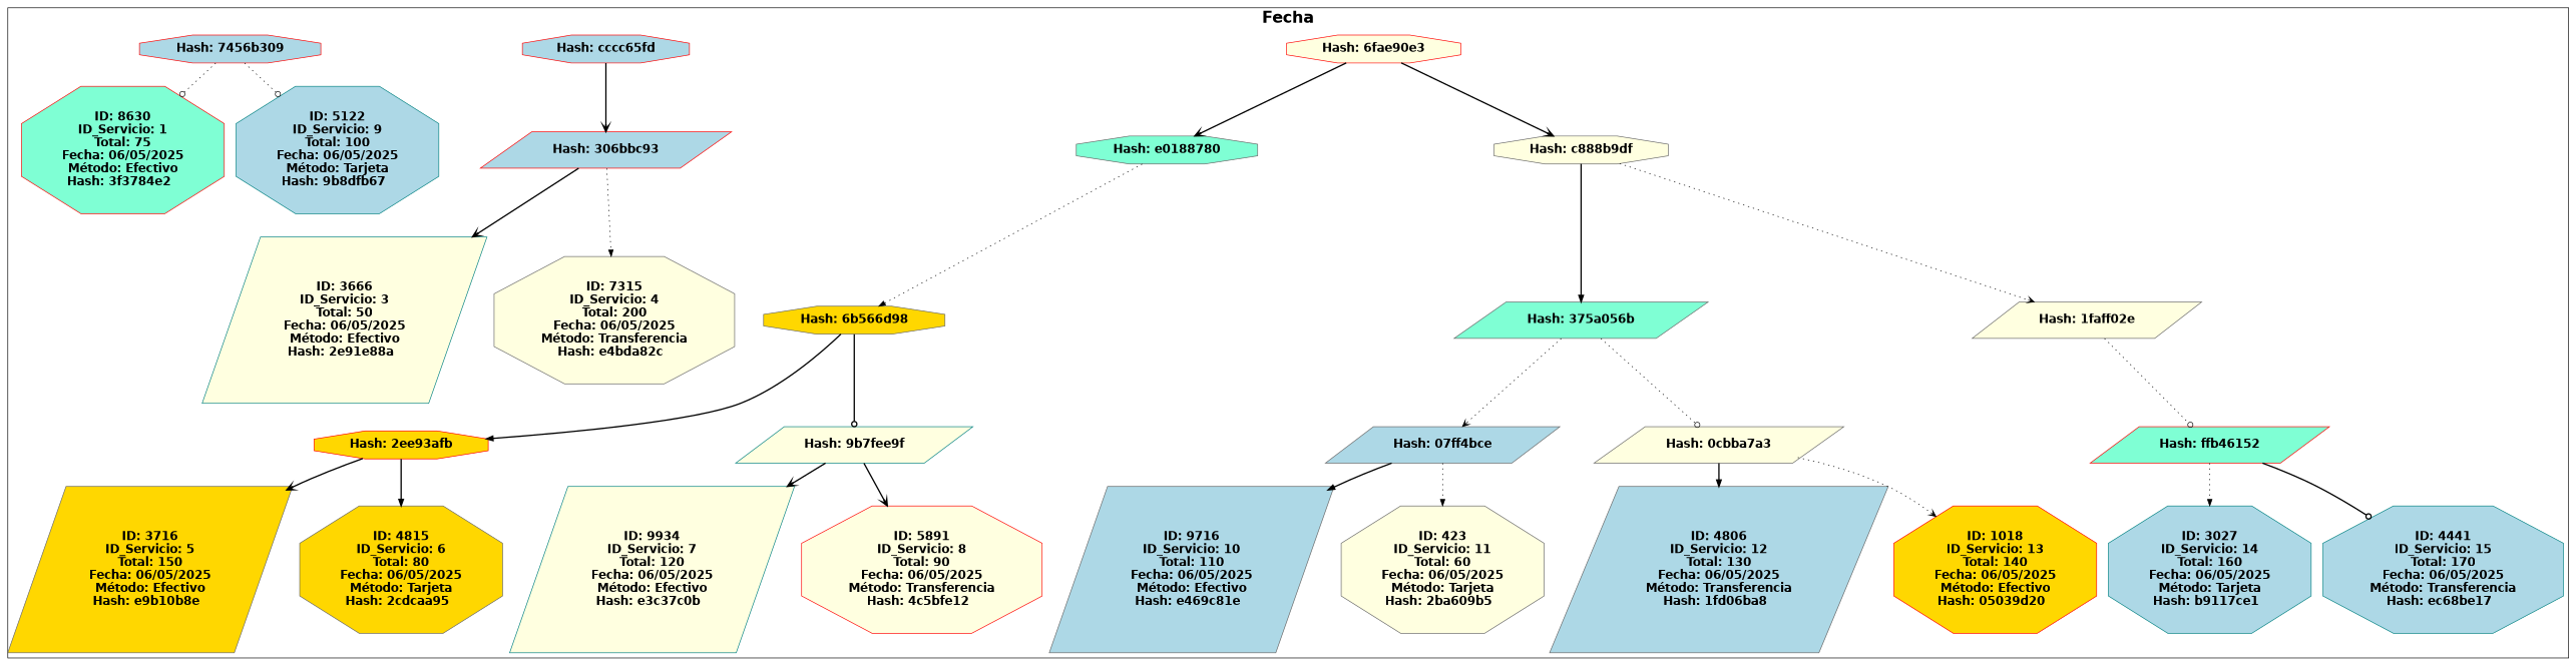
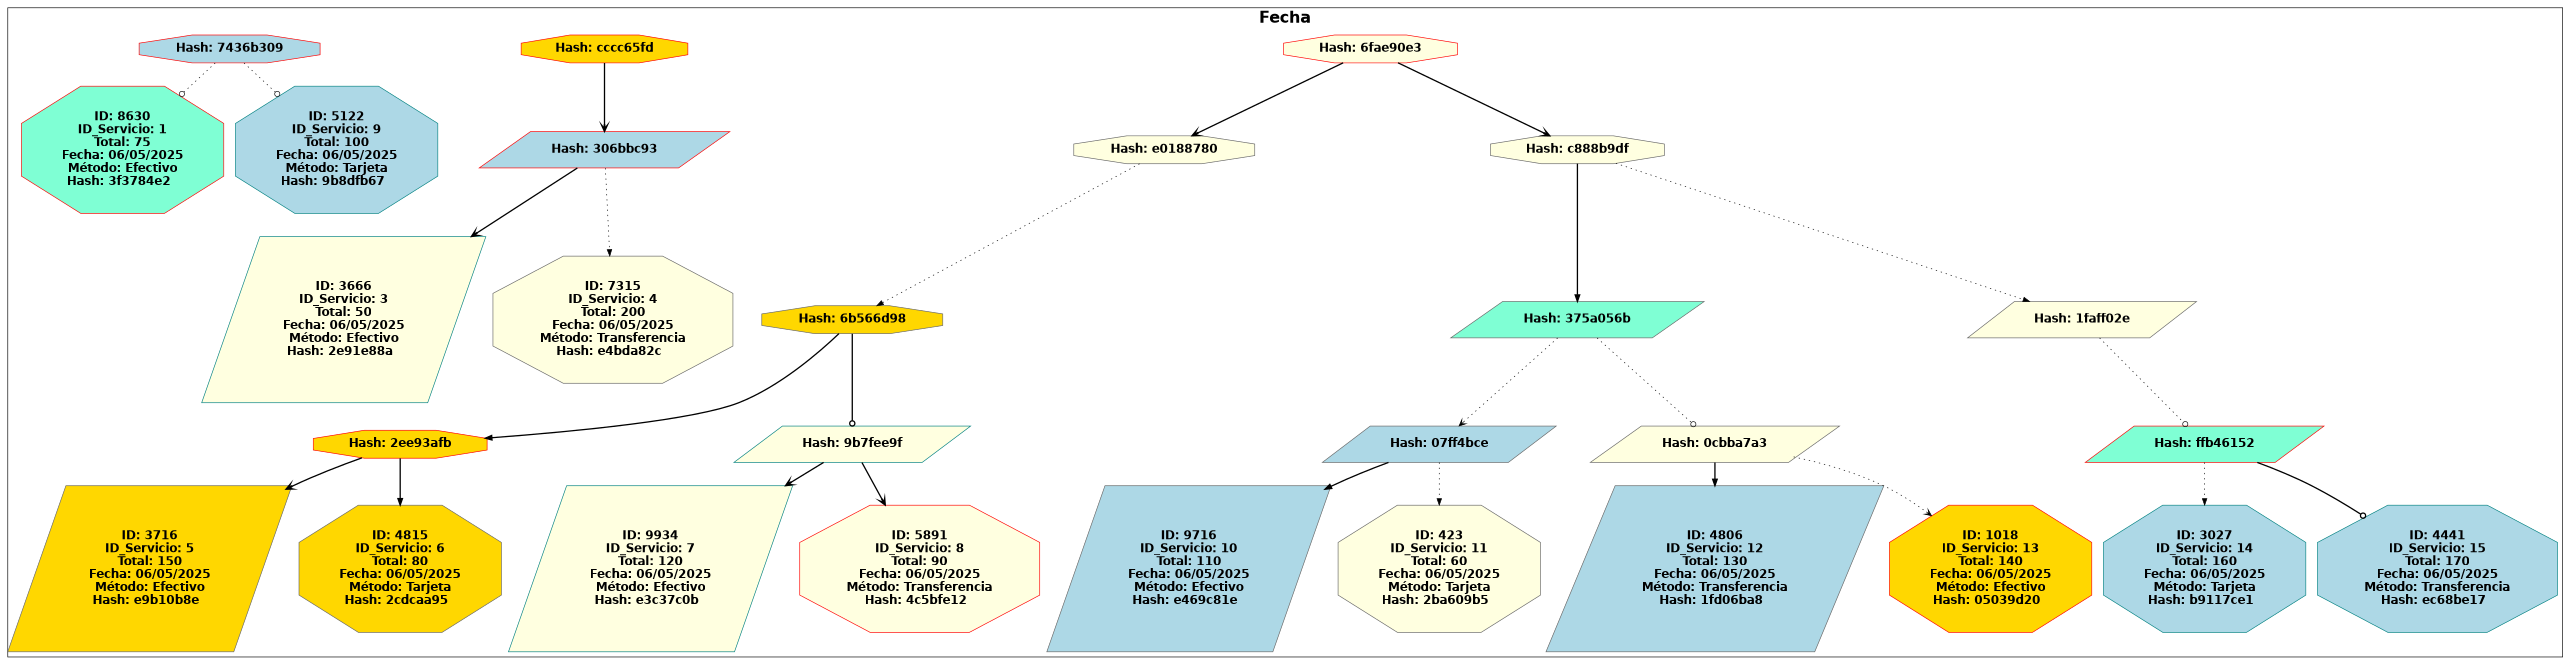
  digraph {
    rankdir=TB
    node [color=gray40 fillcolor=lightyellow fontname="Helvetica-Bold" fontsize=18 shape=octagon style=filled]
    edge [arrowhead=normal style=bold]
    n1 [color=red label="Hash: 6fae90e3"]
-   n2 [fillcolor=aquamarine label="Hash: e0188780"]
+   n2 [label="Hash: e0188780"]
    n3 [label="Hash: c888b9df"]
-   n4 [color=red fillcolor=lightblue label="Hash: cccc65fd"]
+   n4 [color=red fillcolor=gold label="Hash: cccc65fd"]
    n5 [fillcolor=gold label="Hash: 6b566d98"]
-   n6 [color=red fillcolor=lightblue label="Hash: 7456b309"]
+   n6 [color=red fillcolor=lightblue label="Hash: 7436b309"]
    n7 [color=red fillcolor=lightblue label="Hash: 306bbc93" shape=parallelogram]
    n8 [color=red fillcolor=aquamarine label="ID: 8630\nID_Servicio: 1\nTotal: 75\nFecha: 06/05/2025\nMétodo: Efectivo\nHash: 3f3784e2  "]
    n9 [color=teal fillcolor=lightblue label="ID: 5122\nID_Servicio: 9\nTotal: 100\nFecha: 06/05/2025\nMétodo: Tarjeta\nHash: 9b8dfb67  "]
    n10 [color=teal label="ID: 3666\nID_Servicio: 3\nTotal: 50\nFecha: 06/05/2025\nMétodo: Efectivo\nHash: 2e91e88a  " shape=parallelogram]
    n11 [label="ID: 7315\nID_Servicio: 4\nTotal: 200\nFecha: 06/05/2025\nMétodo: Transferencia\nHash: e4bda82c  "]
    n12 [color=red fillcolor=gold label="Hash: 2ee93afb"]
    n13 [color=teal label="Hash: 9b7fee9f" shape=parallelogram]
    n14 [fillcolor=gold label="ID: 3716\nID_Servicio: 5\nTotal: 150\nFecha: 06/05/2025\nMétodo: Efectivo\nHash: e9b10b8e  " shape=parallelogram]
    n15 [fillcolor=gold label="ID: 4815\nID_Servicio: 6\nTotal: 80\nFecha: 06/05/2025\nMétodo: Tarjeta\nHash: 2cdcaa95  "]
    n16 [color=teal label="ID: 9934\nID_Servicio: 7\nTotal: 120\nFecha: 06/05/2025\nMétodo: Efectivo\nHash: e3c37c0b  " shape=parallelogram]
    n17 [color=red label="ID: 5891\nID_Servicio: 8\nTotal: 90\nFecha: 06/05/2025\nMétodo: Transferencia\nHash: 4c5bfe12  "]
    n18 [fillcolor=aquamarine label="Hash: 375a056b" shape=parallelogram]
    n19 [label="Hash: 1faff02e" shape=parallelogram]
    n20 [fillcolor=lightblue label="Hash: 07ff4bce" shape=parallelogram]
    n21 [label="Hash: 0cbba7a3" shape=parallelogram]
    n22 [fillcolor=lightblue label="ID: 9716\nID_Servicio: 10\nTotal: 110\nFecha: 06/05/2025\nMétodo: Efectivo\nHash: e469c81e  " shape=parallelogram]
    n23 [label="ID: 423\nID_Servicio: 11\nTotal: 60\nFecha: 06/05/2025\nMétodo: Tarjeta\nHash: 2ba609b5  "]
    n24 [fillcolor=lightblue label="ID: 4806\nID_Servicio: 12\nTotal: 130\nFecha: 06/05/2025\nMétodo: Transferencia\nHash: 1fd06ba8  " shape=parallelogram]
    n25 [color=red fillcolor=gold label="ID: 1018\nID_Servicio: 13\nTotal: 140\nFecha: 06/05/2025\nMétodo: Efectivo\nHash: 05039d20  "]
    n26 [color=red fillcolor=aquamarine label="Hash: ffb46152" shape=parallelogram]
    n27 [color=teal fillcolor=lightblue label="ID: 3027\nID_Servicio: 14\nTotal: 160\nFecha: 06/05/2025\nMétodo: Tarjeta\nHash: b9117ce1  "]
    n28 [color=teal fillcolor=lightblue label="ID: 4441\nID_Servicio: 15\nTotal: 170\nFecha: 06/05/2025\nMétodo: Transferencia\nHash: ec68be17  "]
    subgraph cluster_1 {
      fontname="Helvetica-Bold"
      fontsize=24
      label=Fecha
      labelloc=t
      n1
      n2
      n3
      n4
      n5
      n6
      n7
      n8
      n9
      n10
      n11
      n12
      n13
      n14
      n15
      n16
      n17
      n18
      n19
      n20
      n21
      n22
      n23
      n24
      n25
      n26
      n27
      n28
    }
    n1 -> n2 [arrowhead=vee]
    n1 -> n3 [arrowhead=vee]
    n2 -> n5 [style=dotted]
    n3 -> n18
-   n3 -> n19 [arrowhead=vee style=dotted]
+   n3 -> n19 [style=dotted]
    n4 -> n7 [arrowhead=vee]
    n5 -> n12
    n5 -> n13 [arrowhead=odot]
    n6 -> n8 [arrowhead=odot style=dotted]
    n6 -> n9 [arrowhead=odot style=dotted]
    n7 -> n10 [arrowhead=vee]
    n7 -> n11 [style=dotted]
    n12 -> n14 [arrowhead=vee]
    n12 -> n15
    n13 -> n16 [arrowhead=vee]
    n13 -> n17 [arrowhead=vee]
    n18 -> n20 [arrowhead=vee style=dotted]
    n18 -> n21 [arrowhead=odot style=dotted]
    n19 -> n26 [arrowhead=odot style=dotted]
    n20 -> n22
    n20 -> n23 [style=dotted]
    n21 -> n24
    n21 -> n25 [arrowhead=vee style=dotted]
    n26 -> n27 [style=dotted]
    n26 -> n28 [arrowhead=odot]
  }
